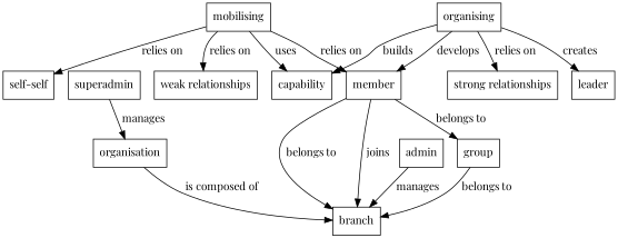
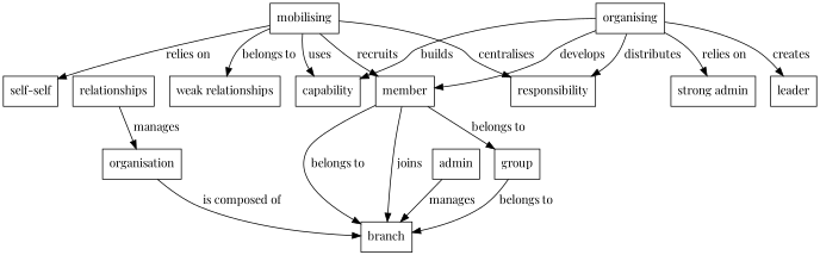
  digraph {
    fontname="Playfair Display"
    node [fontname="Playfair Display" shape=rectangle]
    edge [fontname="Playfair Display"]
    member
    branch
    group
    admin
-   superadmin
+   superadmin [label=relationships]
    organisation
    organising
    capability
-   "strong relationships"
+   responsibility
+   "strong relationships" [label="strong admin"]
    leader
    mobilising
    n13 [label="self-self"]
    "weak relationships"
    member -> branch [label=" belongs to "]
    member -> branch [label=" joins "]
    member -> group [label=" belongs to "]
    group -> branch [label=" belongs to "]
    admin -> branch [label=" manages "]
    superadmin -> organisation [label=" manages "]
    organisation -> branch [label=" is composed of "]
    organising -> member [label=" develops "]
    organising -> capability [label=" builds "]
+   organising -> responsibility [label=" distributes "]
    organising -> "strong relationships" [label=" relies on "]
    organising -> leader [label=" creates "]
-   mobilising -> member [label=" relies on "]
+   mobilising -> member [label=" recruits "]
    mobilising -> capability [label=" uses "]
+   mobilising -> responsibility [label=" centralises "]
    mobilising -> n13 [label=" relies on "]
-   mobilising -> "weak relationships" [label=" relies on "]
+   mobilising -> "weak relationships" [label=" belongs to "]
  }
